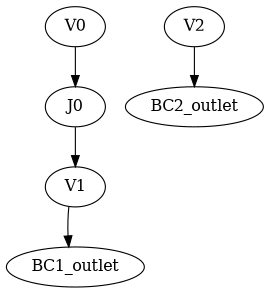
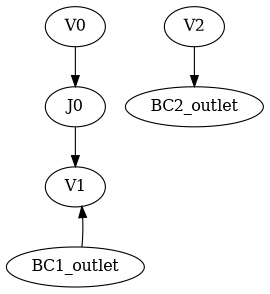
  strict digraph {
    J0
    V1
    BC1_outlet
    V2
    BC2_outlet
    V0
    J0 -> V1
-   V1 -> BC1_outlet
+   BC1_outlet -> V1
    V2 -> BC2_outlet
    V0 -> J0
  }
